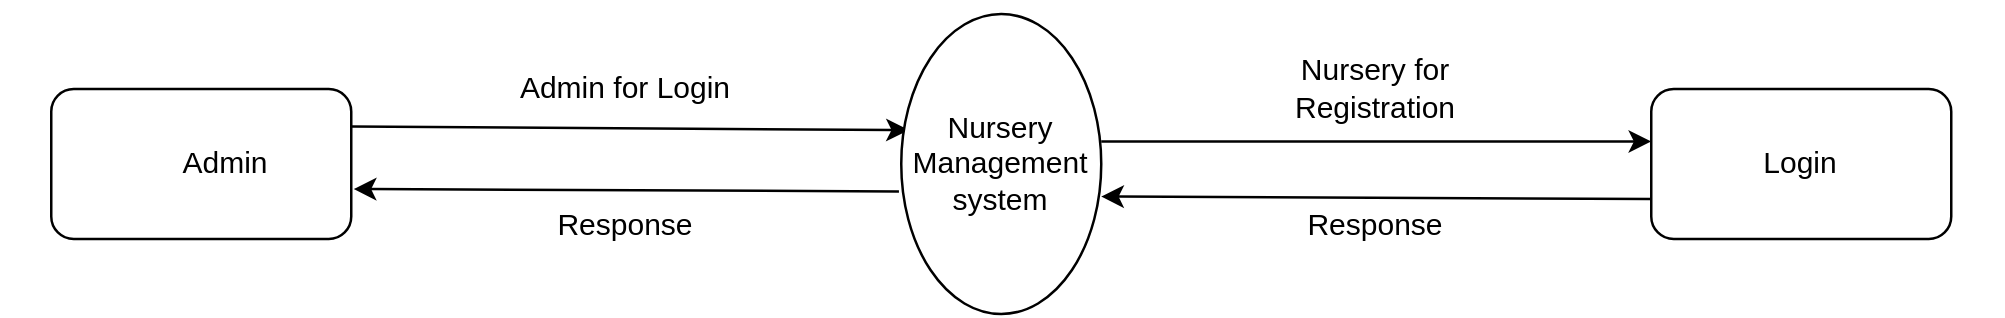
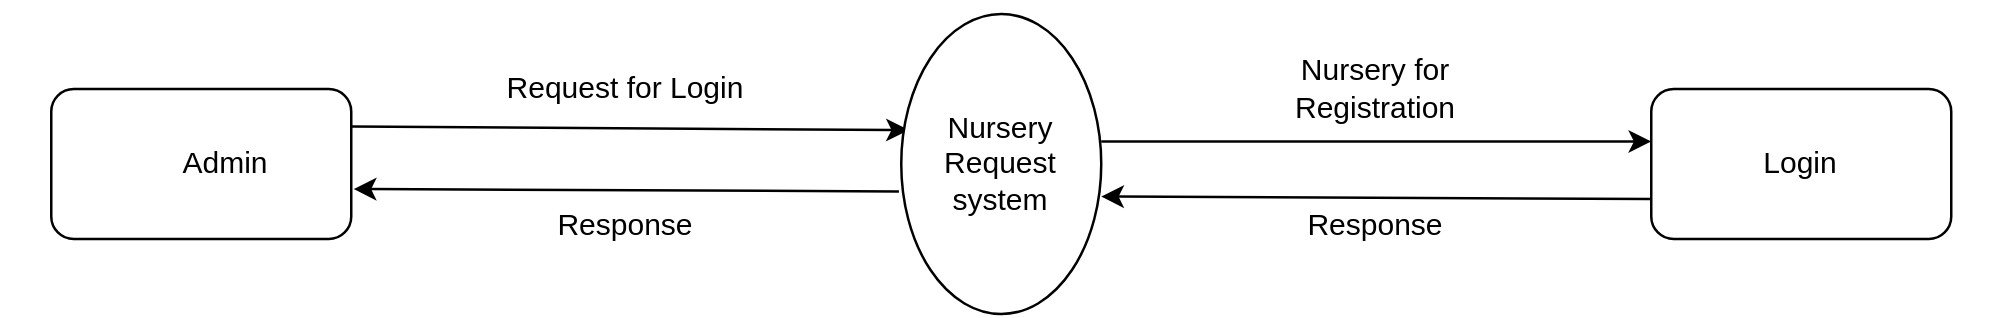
  <mxCell id="0" />
  <mxCell id="1" parent="0" />
  <mxCell id="2" value="" style="rounded=1;whiteSpace=wrap;html=1;" vertex="1" parent="1"><mxGeometry x="660" y="35" width="120" height="60" as="geometry" /></mxCell>
  <mxCell id="3" value="" style="rounded=1;whiteSpace=wrap;html=1;" vertex="1" parent="1"><mxGeometry x="20" y="35" width="120" height="60" as="geometry" /></mxCell>
  <mxCell id="4" value="" style="endArrow=classic;html=1;rounded=0;exitX=1;exitY=0.25;exitDx=0;exitDy=0;entryX=0.387;entryY=0.962;entryDx=0;entryDy=0;entryPerimeter=0;" edge="1" parent="1" source="3" target="6"><mxGeometry width="50" height="50" relative="1" as="geometry"><mxPoint x="600" y="275" as="sourcePoint" /><mxPoint x="340" y="51" as="targetPoint" /></mxGeometry></mxCell>
  <mxCell id="5" value="" style="endArrow=classic;html=1;rounded=0;entryX=1;entryY=0.75;entryDx=0;entryDy=0;exitX=0.633;exitY=1.024;exitDx=0;exitDy=0;exitPerimeter=0;" edge="1" parent="1"><mxGeometry width="50" height="50" relative="1" as="geometry"><mxPoint x="359.08" y="75.96" as="sourcePoint" /><mxPoint x="141" y="75" as="targetPoint" /></mxGeometry></mxCell>
  <mxCell id="6" value="" style="ellipse;whiteSpace=wrap;html=1;rotation=90;" vertex="1" parent="1"><mxGeometry x="340" y="25" width="120" height="80" as="geometry" /></mxCell>
  <mxCell id="7" value="" style="endArrow=classic;html=1;rounded=0;entryX=0.387;entryY=0.962;entryDx=0;entryDy=0;entryPerimeter=0;" edge="1" parent="1"><mxGeometry width="50" height="50" relative="1" as="geometry"><mxPoint x="440" y="56" as="sourcePoint" /><mxPoint x="660" y="56" as="targetPoint" /></mxGeometry></mxCell>
  <mxCell id="8" value="" style="endArrow=classic;html=1;rounded=0;exitX=0.633;exitY=1.024;exitDx=0;exitDy=0;exitPerimeter=0;" edge="1" parent="1"><mxGeometry width="50" height="50" relative="1" as="geometry"><mxPoint x="660" y="79" as="sourcePoint" /><mxPoint x="440" y="78" as="targetPoint" /></mxGeometry></mxCell>
  <mxCell id="9" value="Admin" style="text;html=1;align=center;verticalAlign=middle;whiteSpace=wrap;rounded=0;" vertex="1" parent="1"><mxGeometry x="60" y="50" width="60" height="30" as="geometry" /></mxCell>
- <mxCell id="10" value="Admin for Login" style="text;html=1;align=center;verticalAlign=middle;whiteSpace=wrap;rounded=0;" vertex="1" parent="1"><mxGeometry x="200" y="20" width="100" height="30" as="geometry" /></mxCell>
+ <mxCell id="10" value="Request for Login" style="text;html=1;align=center;verticalAlign=middle;whiteSpace=wrap;rounded=0;" vertex="1" parent="1"><mxGeometry x="200" y="20" width="100" height="30" as="geometry" /></mxCell>
  <mxCell id="11" value="Response" style="text;html=1;align=center;verticalAlign=middle;whiteSpace=wrap;rounded=0;" vertex="1" parent="1"><mxGeometry x="220" y="75" width="60" height="30" as="geometry" /></mxCell>
- <mxCell id="12" value="Nursery Management system" style="text;html=1;align=center;verticalAlign=middle;whiteSpace=wrap;rounded=0;" vertex="1" parent="1"><mxGeometry x="370" y="50" width="60" height="30" as="geometry" /></mxCell>
+ <mxCell id="12" value="Nursery Request system" style="text;html=1;align=center;verticalAlign=middle;whiteSpace=wrap;rounded=0;" vertex="1" parent="1"><mxGeometry x="370" y="50" width="60" height="30" as="geometry" /></mxCell>
  <mxCell id="13" value="Nursery for Registration" style="text;html=1;align=center;verticalAlign=middle;whiteSpace=wrap;rounded=0;" vertex="1" parent="1"><mxGeometry x="500" y="20" width="100" height="30" as="geometry" /></mxCell>
  <mxCell id="14" value="Response" style="text;html=1;align=center;verticalAlign=middle;whiteSpace=wrap;rounded=0;" vertex="1" parent="1"><mxGeometry x="520" y="75" width="60" height="30" as="geometry" /></mxCell>
  <mxCell id="15" value="Login" style="text;html=1;align=center;verticalAlign=middle;whiteSpace=wrap;rounded=0;" vertex="1" parent="1"><mxGeometry x="690" y="50" width="60" height="30" as="geometry" /></mxCell>
